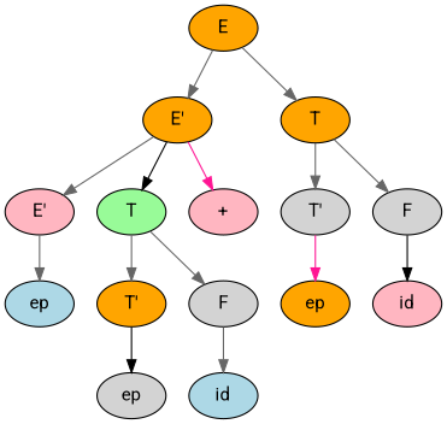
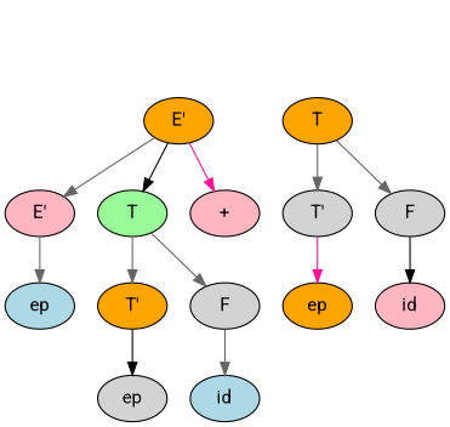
  digraph {
    fontname=Roboto
    node [style=filled fillcolor=orange fontname=Roboto]
    edge [color=gray40 fontname=Roboto]
-   n1 [label=E]
    n2 [label="E'"]
    n3 [label=T]
    n4 [label="E'" fillcolor=lightpink]
    n5 [label=T fillcolor=palegreen]
    n6 [label="+" fillcolor=lightpink]
    n7 [label="T'" fillcolor=lightgrey]
    n8 [label=F fillcolor=lightgrey]
    n9 [label=ep]
    n10 [label=id fillcolor=lightpink]
    n11 [label=ep fillcolor=lightblue]
    n12 [label="T'"]
    n13 [label=F fillcolor=lightgrey]
    n14 [label=ep fillcolor=lightgrey]
    n15 [label=id fillcolor=lightblue]
-   n1 -> n2
-   n1 -> n3
    n2 -> n4
    n2 -> n5 [color=black]
    n2 -> n6 [color=deeppink]
    n3 -> n7
    n3 -> n8
    n4 -> n11
    n5 -> n12
    n5 -> n13
    n7 -> n9 [color=deeppink]
    n8 -> n10 [color=black]
    n12 -> n14 [color=black]
    n13 -> n15
  }
